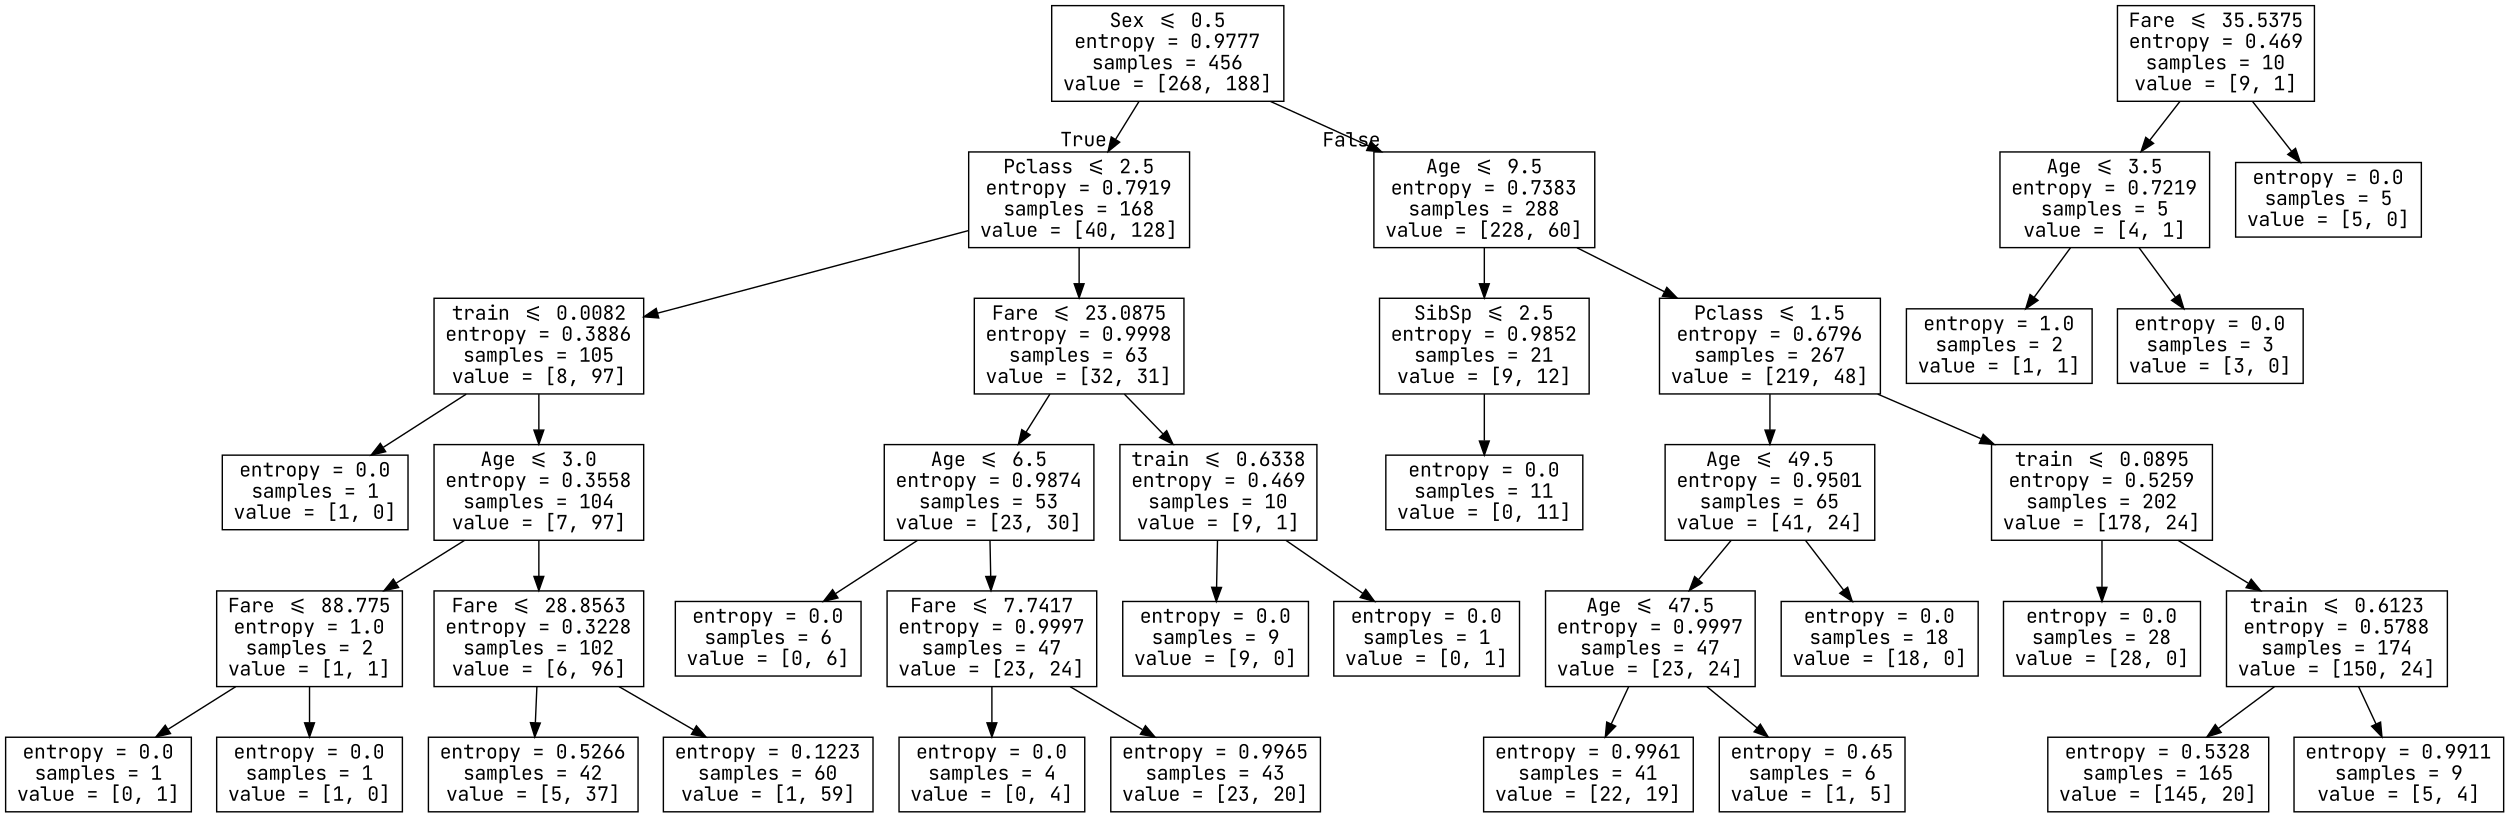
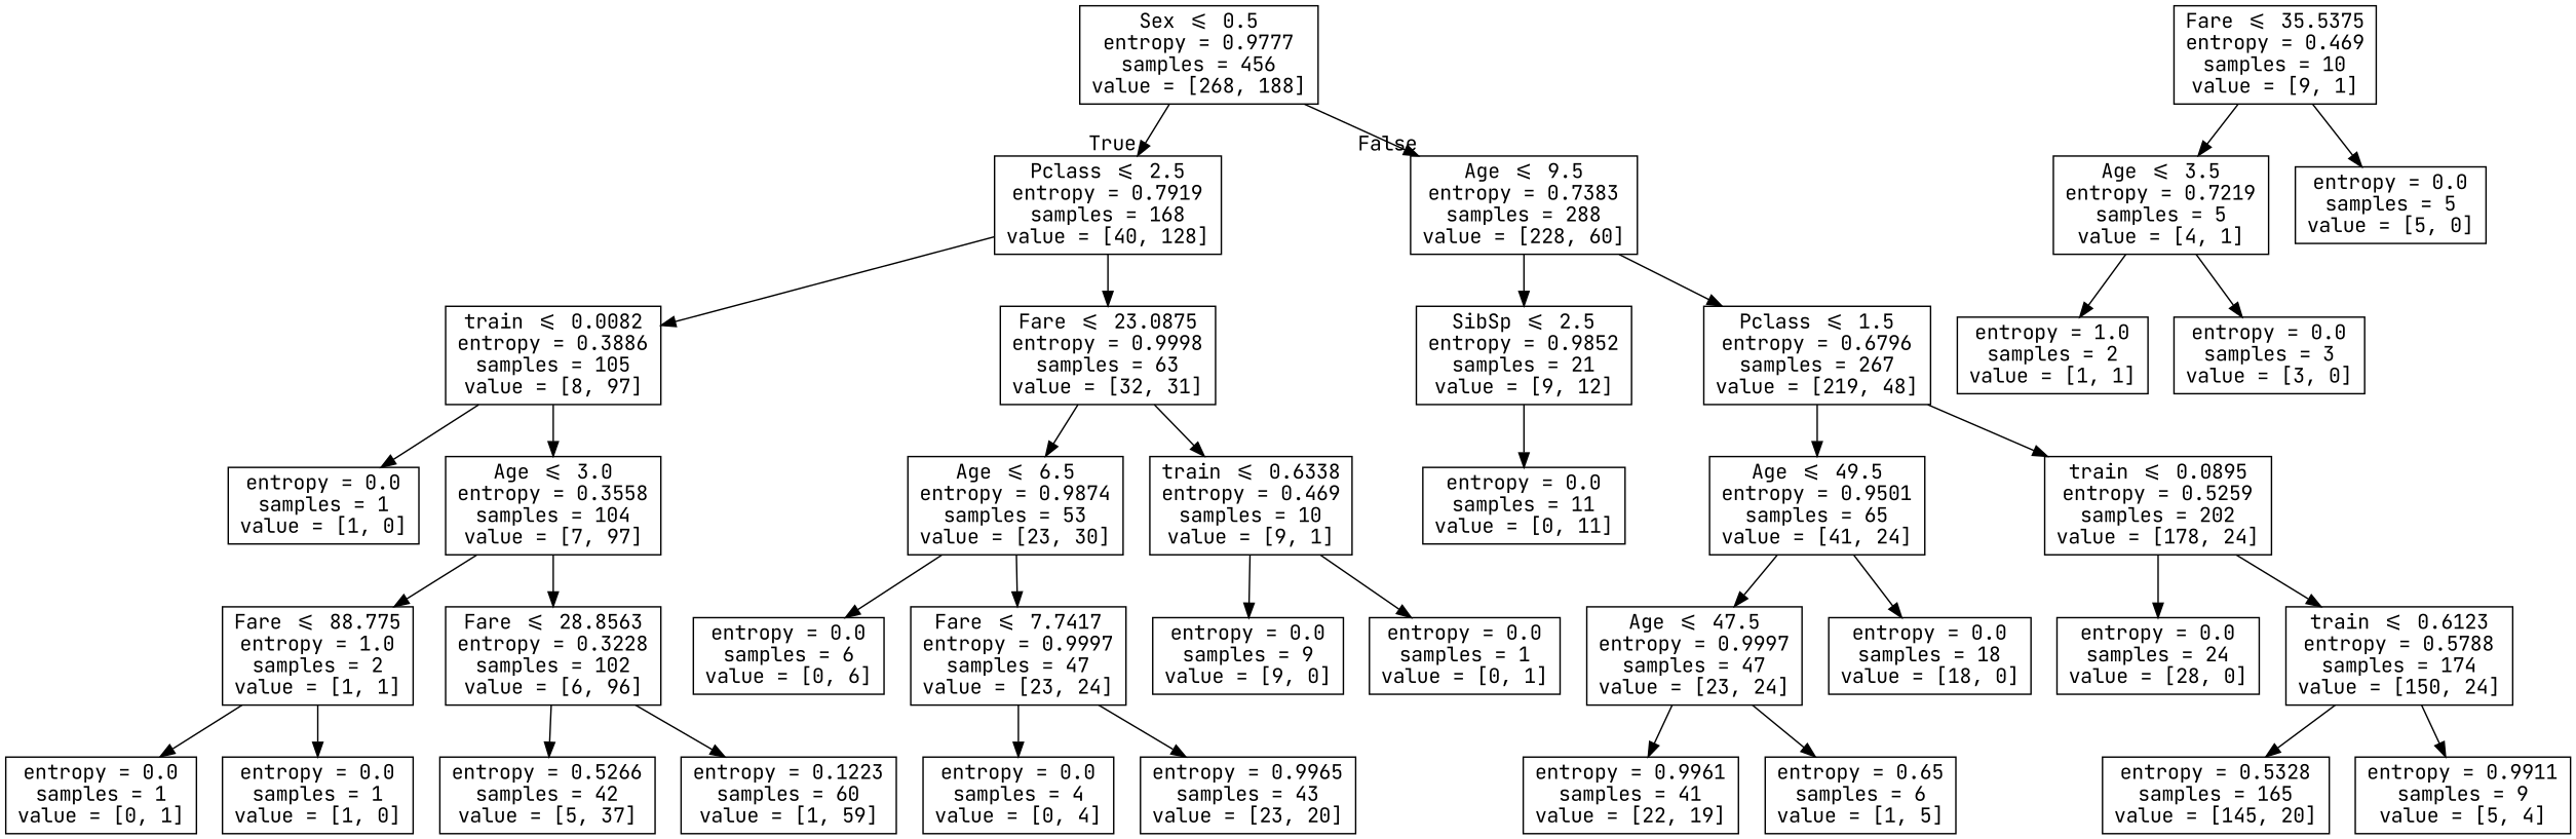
  digraph {
    fontname="JetBrains Mono"
    node [fontname="JetBrains Mono" shape=box]
    edge [fontname="JetBrains Mono"]
    n1 [label="Sex <= 0.5\nentropy = 0.9777\nsamples = 456\nvalue = [268, 188]"]
    n2 [label="Pclass <= 2.5\nentropy = 0.7919\nsamples = 168\nvalue = [40, 128]"]
    n3 [label="Age <= 9.5\nentropy = 0.7383\nsamples = 288\nvalue = [228, 60]"]
    n4 [label="train <= 0.0082\nentropy = 0.3886\nsamples = 105\nvalue = [8, 97]"]
    n5 [label="Fare <= 23.0875\nentropy = 0.9998\nsamples = 63\nvalue = [32, 31]"]
    n6 [label="SibSp <= 2.5\nentropy = 0.9852\nsamples = 21\nvalue = [9, 12]"]
    n7 [label="Pclass <= 1.5\nentropy = 0.6796\nsamples = 267\nvalue = [219, 48]"]
    n8 [label="entropy = 0.0\nsamples = 1\nvalue = [1, 0]"]
    n9 [label="Age <= 3.0\nentropy = 0.3558\nsamples = 104\nvalue = [7, 97]"]
    n10 [label="Age <= 6.5\nentropy = 0.9874\nsamples = 53\nvalue = [23, 30]"]
    n11 [label="train <= 0.6338\nentropy = 0.469\nsamples = 10\nvalue = [9, 1]"]
    n12 [label="Fare <= 88.775\nentropy = 1.0\nsamples = 2\nvalue = [1, 1]"]
    n13 [label="Fare <= 28.8563\nentropy = 0.3228\nsamples = 102\nvalue = [6, 96]"]
    n14 [label="entropy = 0.0\nsamples = 1\nvalue = [0, 1]"]
    n15 [label="entropy = 0.0\nsamples = 1\nvalue = [1, 0]"]
    n16 [label="entropy = 0.5266\nsamples = 42\nvalue = [5, 37]"]
    n17 [label="entropy = 0.1223\nsamples = 60\nvalue = [1, 59]"]
    n18 [label="entropy = 0.0\nsamples = 6\nvalue = [0, 6]"]
    n19 [label="Fare <= 7.7417\nentropy = 0.9997\nsamples = 47\nvalue = [23, 24]"]
    n20 [label="entropy = 0.0\nsamples = 9\nvalue = [9, 0]"]
    n21 [label="entropy = 0.0\nsamples = 1\nvalue = [0, 1]"]
    n22 [label="entropy = 0.0\nsamples = 4\nvalue = [0, 4]"]
    n23 [label="entropy = 0.9965\nsamples = 43\nvalue = [23, 20]"]
    n24 [label="entropy = 0.0\nsamples = 11\nvalue = [0, 11]"]
    n25 [label="Age <= 49.5\nentropy = 0.9501\nsamples = 65\nvalue = [41, 24]"]
    n26 [label="train <= 0.0895\nentropy = 0.5259\nsamples = 202\nvalue = [178, 24]"]
    n27 [label="Fare <= 35.5375\nentropy = 0.469\nsamples = 10\nvalue = [9, 1]"]
    n28 [label="Age <= 3.5\nentropy = 0.7219\nsamples = 5\nvalue = [4, 1]"]
    n29 [label="entropy = 0.0\nsamples = 5\nvalue = [5, 0]"]
    n30 [label="entropy = 1.0\nsamples = 2\nvalue = [1, 1]"]
    n31 [label="entropy = 0.0\nsamples = 3\nvalue = [3, 0]"]
    n32 [label="Age <= 47.5\nentropy = 0.9997\nsamples = 47\nvalue = [23, 24]"]
    n33 [label="entropy = 0.0\nsamples = 18\nvalue = [18, 0]"]
-   n34 [label="entropy = 0.0\nsamples = 28\nvalue = [28, 0]"]
+   n34 [label="entropy = 0.0\nsamples = 24\nvalue = [28, 0]"]
    n35 [label="train <= 0.6123\nentropy = 0.5788\nsamples = 174\nvalue = [150, 24]"]
    n36 [label="entropy = 0.9961\nsamples = 41\nvalue = [22, 19]"]
    n37 [label="entropy = 0.65\nsamples = 6\nvalue = [1, 5]"]
    n38 [label="entropy = 0.5328\nsamples = 165\nvalue = [145, 20]"]
    n39 [label="entropy = 0.9911\nsamples = 9\nvalue = [5, 4]"]
    n1 -> n2 [headlabel=True labelangle=45 labeldistance=2.5]
    n1 -> n3 [headlabel=False labelangle=-45 labeldistance=2.5]
    n2 -> n4
    n2 -> n5
    n3 -> n6
    n3 -> n7
    n4 -> n8
    n4 -> n9
    n5 -> n10
    n5 -> n11
    n6 -> n24
    n7 -> n25
    n7 -> n26
    n9 -> n12
    n9 -> n13
    n10 -> n18
    n10 -> n19
    n11 -> n20
    n11 -> n21
    n12 -> n14
    n12 -> n15
    n13 -> n16
    n13 -> n17
    n19 -> n22
    n19 -> n23
    n25 -> n32
    n25 -> n33
    n26 -> n34
    n26 -> n35
    n27 -> n28
    n27 -> n29
    n28 -> n30
    n28 -> n31
    n32 -> n36
    n32 -> n37
    n35 -> n38
    n35 -> n39
  }
